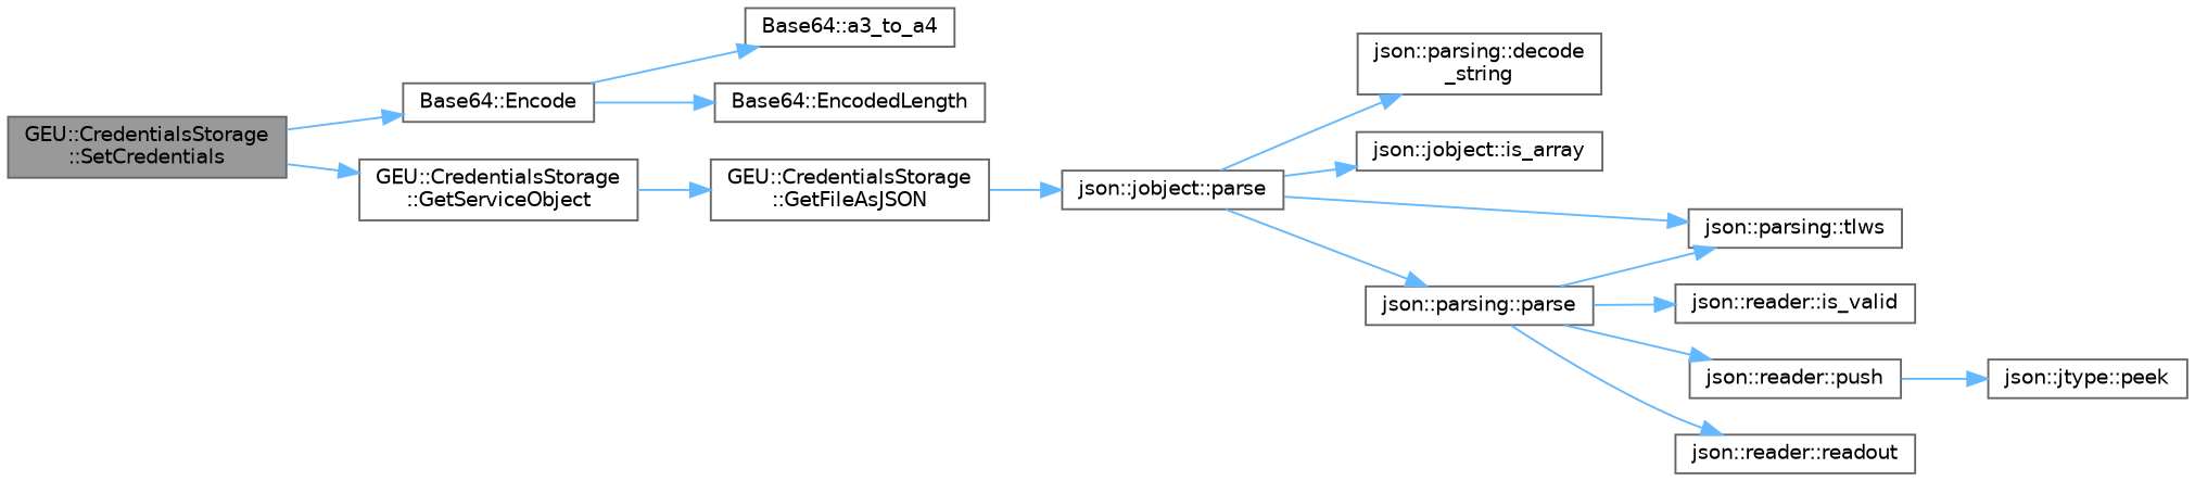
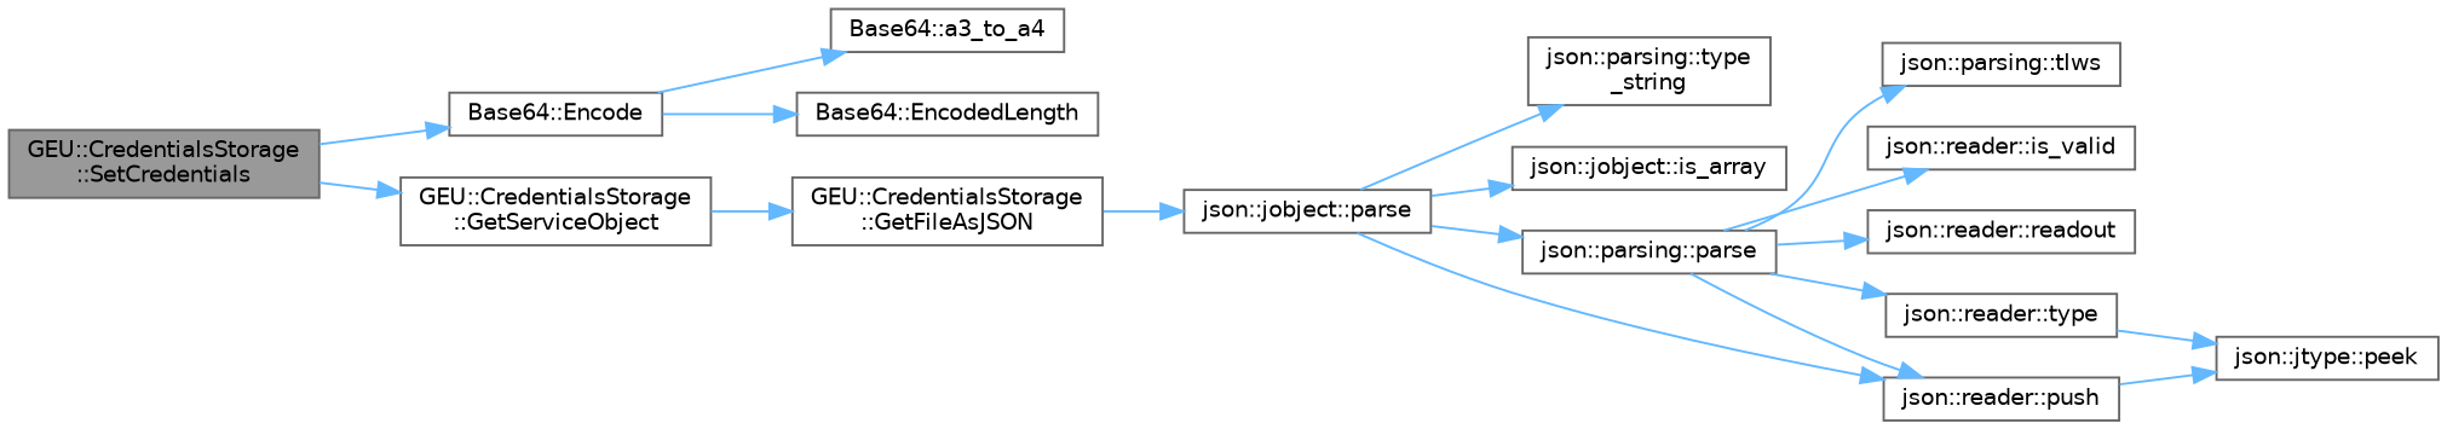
  digraph {
    rankdir=LR
    node [color=grey40 fillcolor=white fontname=Helvetica fontsize=10 shape=box style=filled]
    edge [color=steelblue1 fontname=Helvetica fontsize=10 labelfontname=Helvetica labelfontsize=10 style=solid]
    n1 [color=gray40 fillcolor=grey60 fontcolor=black height=0.2 label="GEU::CredentialsStorage\l::SetCredentials" width=0.4]
    n2 [height=0.2 label="Base64::Encode" width=0.4]
    n3 [height=0.2 label="GEU::CredentialsStorage\l::GetServiceObject" width=0.4]
    n4 [height=0.2 label="Base64::a3_to_a4" width=0.4]
    n5 [height=0.2 label="Base64::EncodedLength" width=0.4]
    n6 [height=0.2 label="GEU::CredentialsStorage\l::GetFileAsJSON" width=0.4]
    n7 [height=0.2 label="json::jobject::parse" width=0.4]
-   n8 [height=0.2 label="json::parsing::decode\l_string" width=0.4]
+   n8 [height=0.2 label="json::parsing::type\l_string" width=0.4]
    n9 [height=0.2 label="json::jobject::is_array" width=0.4]
    n10 [height=0.2 label="json::parsing::parse" width=0.4]
    n11 [height=0.2 label="json::parsing::tlws" width=0.4]
    n12 [height=0.2 label="json::reader::is_valid" width=0.4]
    n13 [height=0.2 label="json::reader::push" width=0.4]
    n14 [height=0.2 label="json::reader::readout" width=0.4]
+   n15 [height=0.2 label="json::reader::type" width=0.4]
    n16 [height=0.2 label="json::jtype::peek" width=0.4]
    n1 -> n2
    n1 -> n3
    n2 -> n4
    n2 -> n5
    n3 -> n6
    n6 -> n7
    n7 -> n8
    n7 -> n9
    n7 -> n10
-   n7 -> n11
+   n7 -> n13
    n10 -> n11
    n10 -> n12
    n10 -> n13
    n10 -> n14
+   n10 -> n15
    n13 -> n16
+   n15 -> n16
  }
